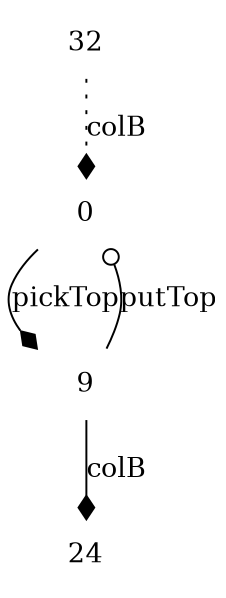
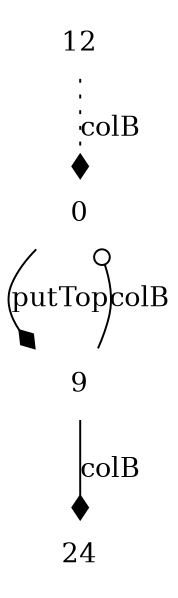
  digraph {
    node [shape=plaintext]
    edge [arrowhead=diamond style=solid]
-   32
+   32 [label=12]
    0
    9
    24
    32 -> 0 [label=colB style=dotted]
-   0 -> 9 [label=pickTop]
-   9 -> 0 [arrowhead=odot label=putTop]
+   0 -> 9 [label=putTop]
+   9 -> 0 [arrowhead=odot label=colB]
    9 -> 24 [label=colB]
  }
